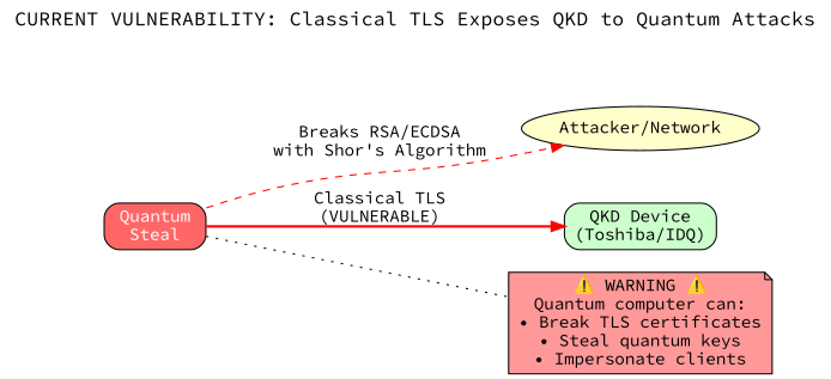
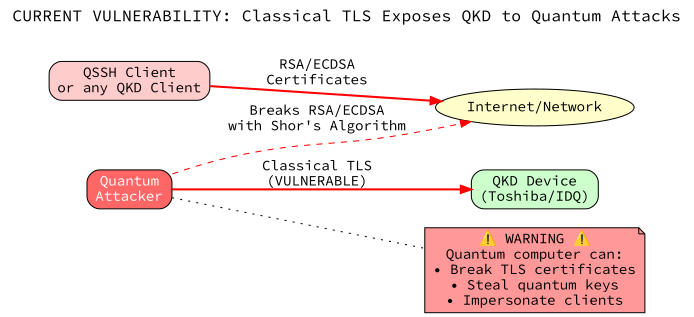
  digraph {
    fontname="Source Code Pro"
    fontsize=16
    label="CURRENT VULNERABILITY: Classical TLS Exposes QKD to Quantum Attacks"
    labelloc=t
    rankdir=LR
    node [fontname="Source Code Pro" shape=box style="rounded,filled"]
    edge [color=red fontname="Source Code Pro" style=bold]
-   n2 [fillcolor="#ffffcc" label="Attacker/Network" shape=ellipse]
+   n1 [fillcolor="#ffcccc" label="QSSH Client\nor any QKD Client"]
+   n2 [fillcolor="#ffffcc" label="Internet/Network" shape=ellipse]
    n3 [fillcolor="#ccffcc" label="QKD Device\n(Toshiba/IDQ)"]
-   n4 [fillcolor="#ff6666" fontcolor=white label="Quantum\nSteal"]
+   n4 [fillcolor="#ff6666" fontcolor=white label="Quantum\nAttacker"]
    n5 [fillcolor="#ff9999" fontcolor=black label="⚠️ WARNING ⚠️\nQuantum computer can:\n• Break TLS certificates\n• Steal quantum keys\n• Impersonate clients" shape=note]
+   n1 -> n2 [label="RSA/ECDSA\nCertificates"]
    n4 -> n2 [label="Breaks RSA/ECDSA\nwith Shor's Algorithm" style=dashed]
    n4 -> n3 [label="Classical TLS\n(VULNERABLE)"]
    n4 -> n5 [arrowhead=none style=dotted color=""]
  }
